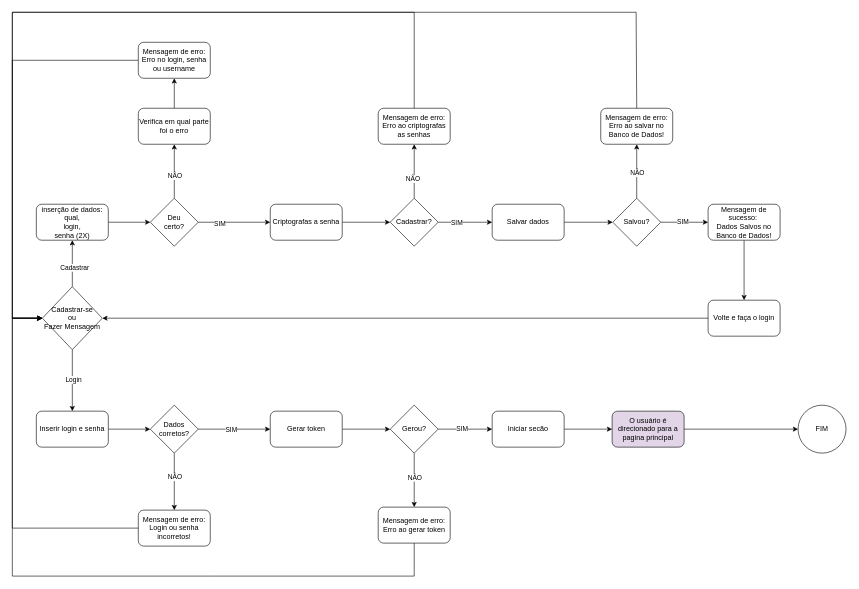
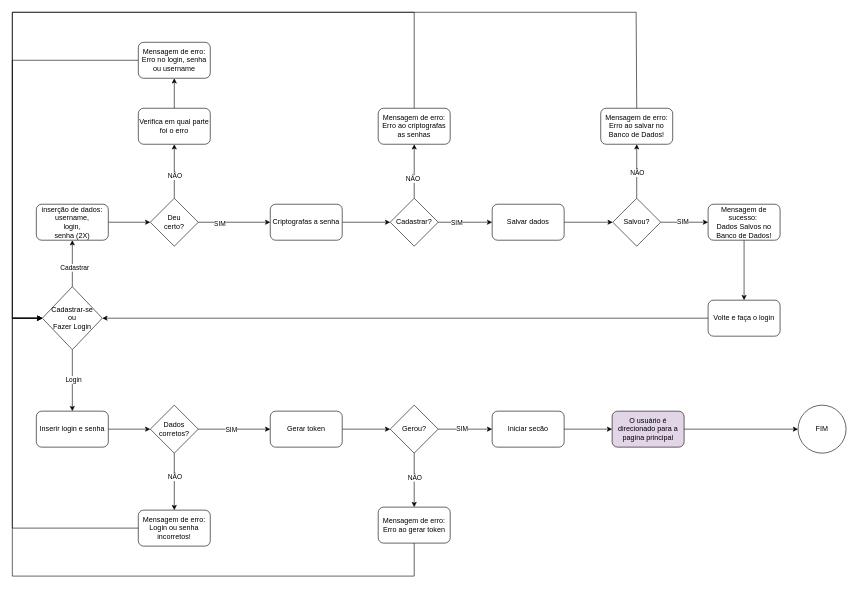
  <mxCell id="0" />
  <mxCell id="1" parent="0" />
  <mxCell id="2" value="" style="edgeStyle=orthogonalEdgeStyle;rounded=0;orthogonalLoop=1;jettySize=auto;html=1;" edge="1" parent="1" source="6" target="8"><mxGeometry relative="1" as="geometry" /></mxCell>
  <mxCell id="3" value="Cadastrar" style="edgeLabel;html=1;align=center;verticalAlign=middle;resizable=0;points=[];" vertex="1" connectable="0" parent="2"><mxGeometry x="-0.172" y="-3" relative="1" as="geometry"><mxPoint as="offset" /></mxGeometry></mxCell>
  <mxCell id="4" value="" style="edgeStyle=orthogonalEdgeStyle;rounded=0;orthogonalLoop=1;jettySize=auto;html=1;" edge="1" parent="1" source="6" target="10"><mxGeometry relative="1" as="geometry" /></mxCell>
  <mxCell id="5" value="Login" style="edgeLabel;html=1;align=center;verticalAlign=middle;resizable=0;points=[];" vertex="1" connectable="0" parent="4"><mxGeometry x="-0.034" y="1" relative="1" as="geometry"><mxPoint as="offset" /></mxGeometry></mxCell>
- <mxCell id="6" value="&lt;font style=&quot;vertical-align: inherit;&quot;&gt;&lt;font style=&quot;vertical-align: inherit;&quot;&gt;&lt;font style=&quot;vertical-align: inherit;&quot;&gt;&lt;font style=&quot;vertical-align: inherit;&quot;&gt;Cadastrar-se &lt;/font&gt;&lt;/font&gt;&lt;br&gt;&lt;font style=&quot;vertical-align: inherit;&quot;&gt;&lt;font style=&quot;vertical-align: inherit;&quot;&gt;ou &lt;/font&gt;&lt;/font&gt;&lt;br&gt;&lt;font style=&quot;vertical-align: inherit;&quot;&gt;&lt;font style=&quot;vertical-align: inherit;&quot;&gt;Fazer Mensagem&lt;/font&gt;&lt;/font&gt;&lt;/font&gt;&lt;/font&gt;" style="rhombus;whiteSpace=wrap;html=1;" vertex="1" parent="1"><mxGeometry x="70" y="477.5" width="100" height="105" as="geometry" /></mxCell>
+ <mxCell id="6" value="&lt;font style=&quot;vertical-align: inherit;&quot;&gt;&lt;font style=&quot;vertical-align: inherit;&quot;&gt;&lt;font style=&quot;vertical-align: inherit;&quot;&gt;&lt;font style=&quot;vertical-align: inherit;&quot;&gt;Cadastrar-se &lt;/font&gt;&lt;/font&gt;&lt;br&gt;&lt;font style=&quot;vertical-align: inherit;&quot;&gt;&lt;font style=&quot;vertical-align: inherit;&quot;&gt;ou &lt;/font&gt;&lt;/font&gt;&lt;br&gt;&lt;font style=&quot;vertical-align: inherit;&quot;&gt;&lt;font style=&quot;vertical-align: inherit;&quot;&gt;Fazer Login&lt;/font&gt;&lt;/font&gt;&lt;/font&gt;&lt;/font&gt;" style="rhombus;whiteSpace=wrap;html=1;" vertex="1" parent="1"><mxGeometry x="70" y="477.5" width="100" height="105" as="geometry" /></mxCell>
  <mxCell id="7" value="" style="edgeStyle=orthogonalEdgeStyle;rounded=0;orthogonalLoop=1;jettySize=auto;html=1;" edge="1" parent="1" source="8" target="21"><mxGeometry relative="1" as="geometry" /></mxCell>
- <mxCell id="8" value="inserção de dados:&lt;br&gt;qual,&lt;br&gt;login,&lt;br&gt;senha (2X)" style="rounded=1;whiteSpace=wrap;html=1;" vertex="1" parent="1"><mxGeometry x="60" y="340" width="120" height="60" as="geometry" /></mxCell>
+ <mxCell id="8" value="inserção de dados:&lt;br&gt;username,&lt;br&gt;login,&lt;br&gt;senha (2X)" style="rounded=1;whiteSpace=wrap;html=1;" vertex="1" parent="1"><mxGeometry x="60" y="340" width="120" height="60" as="geometry" /></mxCell>
  <mxCell id="9" value="" style="edgeStyle=orthogonalEdgeStyle;rounded=0;orthogonalLoop=1;jettySize=auto;html=1;" edge="1" parent="1" source="10" target="44"><mxGeometry relative="1" as="geometry" /></mxCell>
  <mxCell id="10" value="Inserir login e senha" style="rounded=1;whiteSpace=wrap;html=1;" vertex="1" parent="1"><mxGeometry x="60" y="685" width="120" height="60" as="geometry" /></mxCell>
  <mxCell id="11" value="" style="edgeStyle=orthogonalEdgeStyle;rounded=0;orthogonalLoop=1;jettySize=auto;html=1;" edge="1" parent="1" source="12" target="30"><mxGeometry relative="1" as="geometry" /></mxCell>
  <mxCell id="12" value="Criptografas a senha" style="rounded=1;whiteSpace=wrap;html=1;" vertex="1" parent="1"><mxGeometry x="450" y="340" width="120" height="60" as="geometry" /></mxCell>
  <mxCell id="13" value="" style="edgeStyle=orthogonalEdgeStyle;rounded=0;orthogonalLoop=1;jettySize=auto;html=1;" edge="1" parent="1" source="14" target="37"><mxGeometry relative="1" as="geometry" /></mxCell>
  <mxCell id="14" value="Salvar dados" style="rounded=1;whiteSpace=wrap;html=1;" vertex="1" parent="1"><mxGeometry x="820" y="340" width="120" height="60" as="geometry" /></mxCell>
  <mxCell id="15" value="" style="edgeStyle=orthogonalEdgeStyle;rounded=0;orthogonalLoop=1;jettySize=auto;html=1;" edge="1" parent="1" source="16" target="62"><mxGeometry relative="1" as="geometry" /></mxCell>
  <mxCell id="16" value="Mensagem de sucesso:&amp;nbsp;&lt;br&gt;Dados Salvos no Banco de Dados!" style="rounded=1;whiteSpace=wrap;html=1;" vertex="1" parent="1"><mxGeometry x="1180" y="340" width="120" height="60" as="geometry" /></mxCell>
  <mxCell id="17" value="" style="edgeStyle=orthogonalEdgeStyle;rounded=0;orthogonalLoop=1;jettySize=auto;html=1;" edge="1" parent="1" source="21" target="12"><mxGeometry relative="1" as="geometry" /></mxCell>
  <mxCell id="18" value="SIM" style="edgeLabel;html=1;align=center;verticalAlign=middle;resizable=0;points=[];" vertex="1" connectable="0" parent="17"><mxGeometry x="-0.416" y="-2" relative="1" as="geometry"><mxPoint as="offset" /></mxGeometry></mxCell>
  <mxCell id="19" value="" style="edgeStyle=orthogonalEdgeStyle;rounded=0;orthogonalLoop=1;jettySize=auto;html=1;" edge="1" parent="1" source="21" target="23"><mxGeometry relative="1" as="geometry" /></mxCell>
  <mxCell id="20" value="NÂO" style="edgeLabel;html=1;align=center;verticalAlign=middle;resizable=0;points=[];" vertex="1" connectable="0" parent="19"><mxGeometry x="-0.156" relative="1" as="geometry"><mxPoint as="offset" /></mxGeometry></mxCell>
  <mxCell id="21" value="Deu&lt;br&gt;certo?" style="rhombus;whiteSpace=wrap;html=1;" vertex="1" parent="1"><mxGeometry x="250" y="330" width="80" height="80" as="geometry" /></mxCell>
  <mxCell id="22" value="" style="edgeStyle=orthogonalEdgeStyle;rounded=0;orthogonalLoop=1;jettySize=auto;html=1;" edge="1" parent="1" source="23" target="25"><mxGeometry relative="1" as="geometry" /></mxCell>
  <mxCell id="23" value="Verifica em qual parte foi o erro" style="rounded=1;whiteSpace=wrap;html=1;" vertex="1" parent="1"><mxGeometry x="230" y="180" width="120" height="60" as="geometry" /></mxCell>
  <mxCell id="24" value="" style="edgeStyle=orthogonalEdgeStyle;rounded=0;orthogonalLoop=1;jettySize=auto;html=1;entryX=0;entryY=0.5;entryDx=0;entryDy=0;" edge="1" parent="1" source="25" target="6"><mxGeometry relative="1" as="geometry"><mxPoint x="20" y="540" as="targetPoint" /><Array as="points"><mxPoint x="20" y="100" /><mxPoint x="20" y="530" /></Array></mxGeometry></mxCell>
  <mxCell id="25" value="Mensagem de erro:&lt;br&gt;Erro no login, senha ou username" style="rounded=1;whiteSpace=wrap;html=1;" vertex="1" parent="1"><mxGeometry x="230" y="70" width="120" height="60" as="geometry" /></mxCell>
  <mxCell id="26" value="" style="edgeStyle=orthogonalEdgeStyle;rounded=0;orthogonalLoop=1;jettySize=auto;html=1;" edge="1" parent="1" source="30" target="14"><mxGeometry relative="1" as="geometry" /></mxCell>
  <mxCell id="27" value="SIM" style="edgeLabel;html=1;align=center;verticalAlign=middle;resizable=0;points=[];" vertex="1" connectable="0" parent="26"><mxGeometry x="-0.244" y="-2" relative="1" as="geometry"><mxPoint x="-4" y="-2" as="offset" /></mxGeometry></mxCell>
  <mxCell id="28" value="" style="edgeStyle=orthogonalEdgeStyle;rounded=0;orthogonalLoop=1;jettySize=auto;html=1;" edge="1" parent="1" source="30" target="31"><mxGeometry relative="1" as="geometry" /></mxCell>
  <mxCell id="29" value="NÂO" style="edgeLabel;html=1;align=center;verticalAlign=middle;resizable=0;points=[];" vertex="1" connectable="0" parent="28"><mxGeometry x="-0.275" y="3" relative="1" as="geometry"><mxPoint as="offset" /></mxGeometry></mxCell>
  <mxCell id="30" value="Cadastrar?" style="rhombus;whiteSpace=wrap;html=1;" vertex="1" parent="1"><mxGeometry x="650" y="330" width="80" height="80" as="geometry" /></mxCell>
  <mxCell id="31" value="Mensagem de erro:&lt;br&gt;Erro ao criptografas as senhas" style="rounded=1;whiteSpace=wrap;html=1;" vertex="1" parent="1"><mxGeometry x="630" y="180" width="120" height="60" as="geometry" /></mxCell>
  <mxCell id="32" value="" style="endArrow=classic;html=1;rounded=0;exitX=0.5;exitY=0;exitDx=0;exitDy=0;entryX=0;entryY=0.5;entryDx=0;entryDy=0;" edge="1" parent="1" source="31" target="6"><mxGeometry width="50" height="50" relative="1" as="geometry"><mxPoint x="330" y="410" as="sourcePoint" /><mxPoint x="120" y="80" as="targetPoint" /><Array as="points"><mxPoint x="690" y="20" /><mxPoint x="20" y="20" /><mxPoint x="20" y="530" /></Array></mxGeometry></mxCell>
  <mxCell id="33" value="" style="edgeStyle=orthogonalEdgeStyle;rounded=0;orthogonalLoop=1;jettySize=auto;html=1;" edge="1" parent="1" source="37" target="16"><mxGeometry relative="1" as="geometry" /></mxCell>
  <mxCell id="34" value="SIM" style="edgeLabel;html=1;align=center;verticalAlign=middle;resizable=0;points=[];" vertex="1" connectable="0" parent="33"><mxGeometry x="-0.094" y="2" relative="1" as="geometry"><mxPoint as="offset" /></mxGeometry></mxCell>
  <mxCell id="35" value="" style="edgeStyle=orthogonalEdgeStyle;rounded=0;orthogonalLoop=1;jettySize=auto;html=1;" edge="1" parent="1" source="37" target="38"><mxGeometry relative="1" as="geometry" /></mxCell>
  <mxCell id="36" value="NÂO" style="edgeLabel;html=1;align=center;verticalAlign=middle;resizable=0;points=[];" vertex="1" connectable="0" parent="35"><mxGeometry x="-0.039" relative="1" as="geometry"><mxPoint as="offset" /></mxGeometry></mxCell>
  <mxCell id="37" value="Salvou?" style="rhombus;whiteSpace=wrap;html=1;" vertex="1" parent="1"><mxGeometry x="1021" y="330" width="80" height="80" as="geometry" /></mxCell>
  <mxCell id="38" value="Mensagem de erro:&lt;br&gt;Erro ao salvar no Banco de Dados!" style="rounded=1;whiteSpace=wrap;html=1;" vertex="1" parent="1"><mxGeometry x="1001" y="180" width="120" height="60" as="geometry" /></mxCell>
  <mxCell id="39" value="" style="endArrow=classic;html=1;rounded=0;exitX=0.5;exitY=0;exitDx=0;exitDy=0;entryX=0;entryY=0.5;entryDx=0;entryDy=0;" edge="1" parent="1" source="38" target="6"><mxGeometry width="50" height="50" relative="1" as="geometry"><mxPoint x="1040" y="80" as="sourcePoint" /><mxPoint x="690" y="20" as="targetPoint" /><Array as="points"><mxPoint x="1060" y="20" /><mxPoint x="20" y="20" /><mxPoint x="20" y="530" /></Array></mxGeometry></mxCell>
  <mxCell id="40" value="" style="edgeStyle=orthogonalEdgeStyle;rounded=0;orthogonalLoop=1;jettySize=auto;html=1;" edge="1" parent="1" source="44" target="45"><mxGeometry relative="1" as="geometry" /></mxCell>
  <mxCell id="41" value="NÂO" style="edgeLabel;html=1;align=center;verticalAlign=middle;resizable=0;points=[];" vertex="1" connectable="0" parent="40"><mxGeometry x="-0.333" y="1" relative="1" as="geometry"><mxPoint x="-1" y="7" as="offset" /></mxGeometry></mxCell>
  <mxCell id="42" value="" style="edgeStyle=orthogonalEdgeStyle;rounded=0;orthogonalLoop=1;jettySize=auto;html=1;" edge="1" parent="1" source="44" target="47"><mxGeometry relative="1" as="geometry" /></mxCell>
  <mxCell id="43" value="SIM" style="edgeLabel;html=1;align=center;verticalAlign=middle;resizable=0;points=[];" vertex="1" connectable="0" parent="42"><mxGeometry x="-0.1" relative="1" as="geometry"><mxPoint as="offset" /></mxGeometry></mxCell>
  <mxCell id="44" value="Dados corretos?" style="rhombus;whiteSpace=wrap;html=1;" vertex="1" parent="1"><mxGeometry x="250" y="675" width="80" height="80" as="geometry" /></mxCell>
  <mxCell id="45" value="Mensagem de erro:&lt;br&gt;Login ou senha incorretos!" style="rounded=1;whiteSpace=wrap;html=1;" vertex="1" parent="1"><mxGeometry x="230" y="850" width="120" height="60" as="geometry" /></mxCell>
  <mxCell id="46" value="" style="edgeStyle=orthogonalEdgeStyle;rounded=0;orthogonalLoop=1;jettySize=auto;html=1;" edge="1" parent="1" source="47" target="53"><mxGeometry relative="1" as="geometry" /></mxCell>
  <mxCell id="47" value="Gerar token" style="rounded=1;whiteSpace=wrap;html=1;" vertex="1" parent="1"><mxGeometry x="450" y="685" width="120" height="60" as="geometry" /></mxCell>
  <mxCell id="48" value="" style="endArrow=classic;html=1;rounded=0;exitX=0;exitY=0.5;exitDx=0;exitDy=0;entryX=0;entryY=0.5;entryDx=0;entryDy=0;" edge="1" parent="1" source="45" target="6"><mxGeometry width="50" height="50" relative="1" as="geometry"><mxPoint x="240" y="640" as="sourcePoint" /><mxPoint x="290" y="590" as="targetPoint" /><Array as="points"><mxPoint x="20" y="880" /><mxPoint x="20" y="530" /></Array></mxGeometry></mxCell>
  <mxCell id="49" value="" style="edgeStyle=orthogonalEdgeStyle;rounded=0;orthogonalLoop=1;jettySize=auto;html=1;" edge="1" parent="1" source="53" target="55"><mxGeometry relative="1" as="geometry" /></mxCell>
  <mxCell id="50" value="SIM" style="edgeLabel;html=1;align=center;verticalAlign=middle;resizable=0;points=[];" vertex="1" connectable="0" parent="49"><mxGeometry x="-0.133" y="1" relative="1" as="geometry"><mxPoint as="offset" /></mxGeometry></mxCell>
  <mxCell id="51" value="" style="edgeStyle=orthogonalEdgeStyle;rounded=0;orthogonalLoop=1;jettySize=auto;html=1;" edge="1" parent="1" source="53" target="56"><mxGeometry relative="1" as="geometry" /></mxCell>
  <mxCell id="52" value="NÂO" style="edgeLabel;html=1;align=center;verticalAlign=middle;resizable=0;points=[];" vertex="1" connectable="0" parent="51"><mxGeometry x="-0.111" relative="1" as="geometry"><mxPoint as="offset" /></mxGeometry></mxCell>
  <mxCell id="53" value="Gerou?" style="rhombus;whiteSpace=wrap;html=1;" vertex="1" parent="1"><mxGeometry x="650" y="675" width="80" height="80" as="geometry" /></mxCell>
  <mxCell id="54" value="" style="edgeStyle=orthogonalEdgeStyle;rounded=0;orthogonalLoop=1;jettySize=auto;html=1;" edge="1" parent="1" source="55" target="60"><mxGeometry relative="1" as="geometry" /></mxCell>
  <mxCell id="55" value="Iniciar secão" style="rounded=1;whiteSpace=wrap;html=1;" vertex="1" parent="1"><mxGeometry x="820" y="685" width="120" height="60" as="geometry" /></mxCell>
  <mxCell id="56" value="Mensagem de erro:&lt;br&gt;Erro ao gerar token" style="rounded=1;whiteSpace=wrap;html=1;" vertex="1" parent="1"><mxGeometry x="630" y="845" width="120" height="60" as="geometry" /></mxCell>
  <mxCell id="57" value="" style="endArrow=classic;html=1;rounded=0;exitX=0.5;exitY=1;exitDx=0;exitDy=0;entryX=0;entryY=0.5;entryDx=0;entryDy=0;" edge="1" parent="1" source="56" target="6"><mxGeometry width="50" height="50" relative="1" as="geometry"><mxPoint x="430" y="850" as="sourcePoint" /><mxPoint x="480" y="800" as="targetPoint" /><Array as="points"><mxPoint x="690" y="960" /><mxPoint x="350" y="960" /><mxPoint x="20" y="960" /><mxPoint x="20" y="530" /></Array></mxGeometry></mxCell>
  <mxCell id="58" value="FIM" style="ellipse;whiteSpace=wrap;html=1;aspect=fixed;" vertex="1" parent="1"><mxGeometry x="1330" y="675" width="80" height="80" as="geometry" /></mxCell>
  <mxCell id="59" value="" style="edgeStyle=orthogonalEdgeStyle;rounded=0;orthogonalLoop=1;jettySize=auto;html=1;" edge="1" parent="1" source="60" target="58"><mxGeometry relative="1" as="geometry" /></mxCell>
  <mxCell id="60" value="O usuário é direcionado para a pagina principal" style="rounded=1;whiteSpace=wrap;html=1;fillColor=#e1d5e7;" vertex="1" parent="1"><mxGeometry x="1020" y="685" width="120" height="60" as="geometry" /></mxCell>
  <mxCell id="61" value="" style="edgeStyle=orthogonalEdgeStyle;rounded=0;orthogonalLoop=1;jettySize=auto;html=1;" edge="1" parent="1" source="62" target="6"><mxGeometry relative="1" as="geometry" /></mxCell>
  <mxCell id="62" value="Volte e faça o login" style="rounded=1;whiteSpace=wrap;html=1;" vertex="1" parent="1"><mxGeometry x="1180" y="500" width="120" height="60" as="geometry" /></mxCell>
